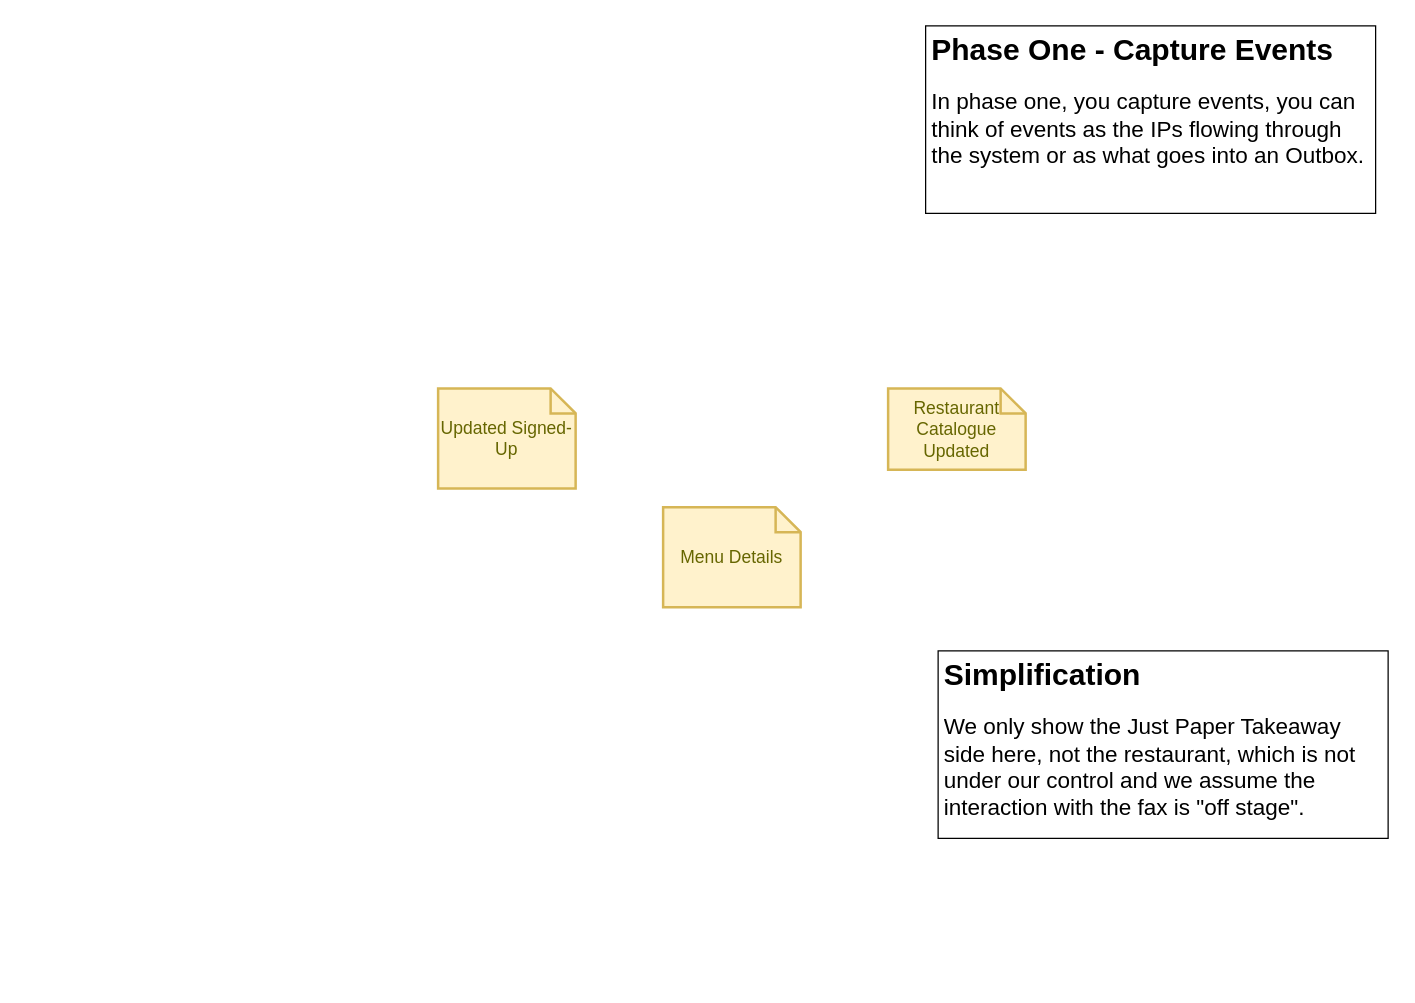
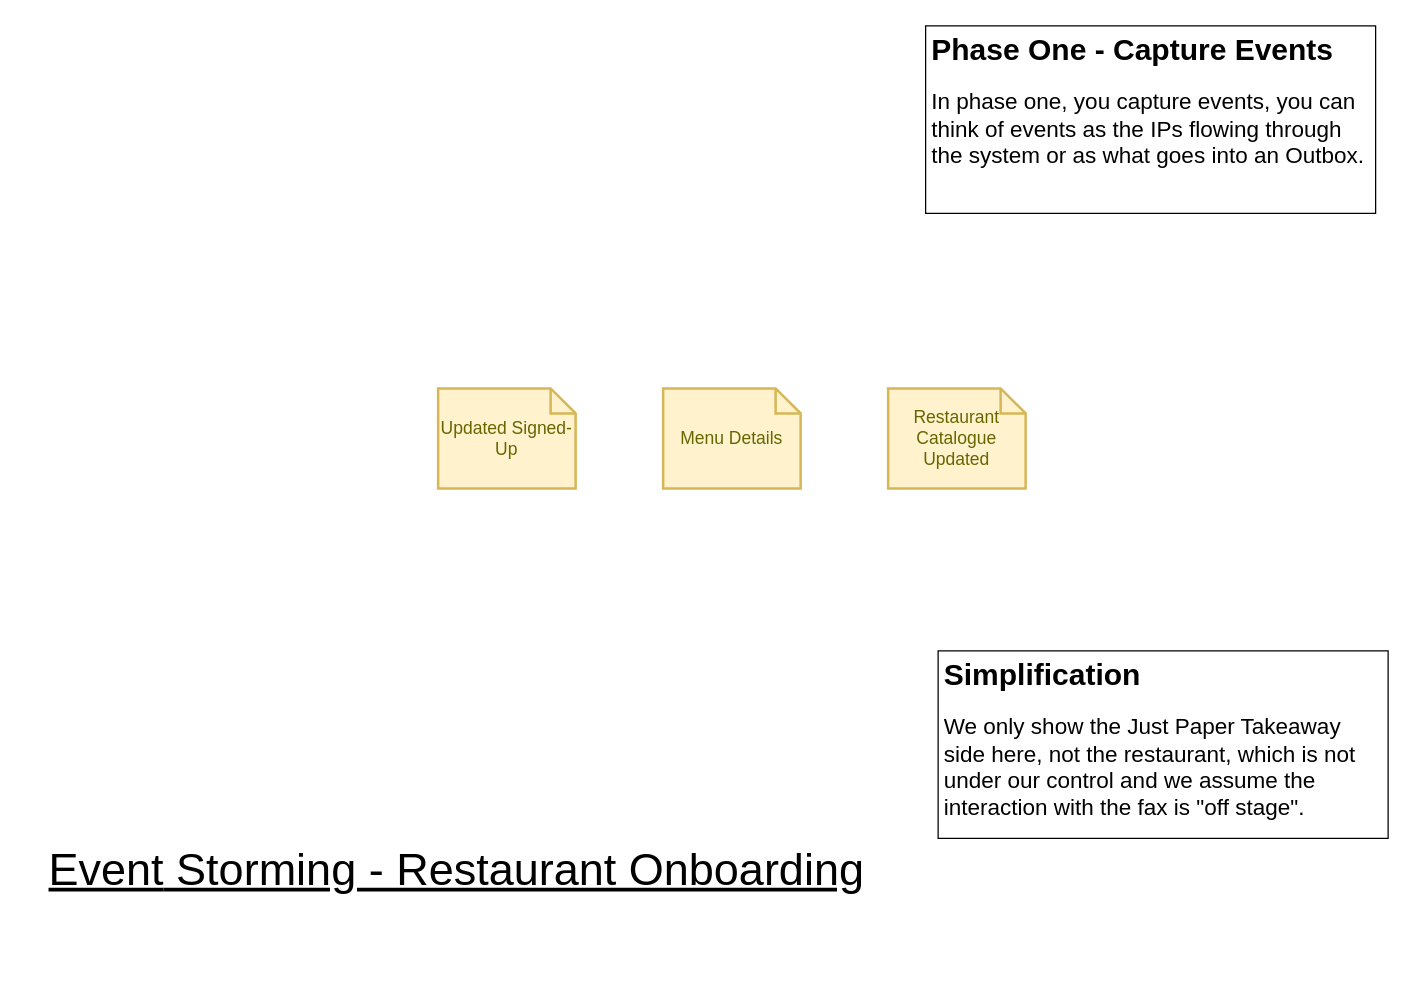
  <mxCell id="0" />
  <mxCell id="1" parent="0" />
  <mxCell id="2" value="Updated Signed-Up" style="shape=note;strokeWidth=2;fontSize=14;size=20;whiteSpace=wrap;html=1;fillColor=#fff2cc;strokeColor=#d6b656;fontColor=#666600;" parent="1" vertex="1"><mxGeometry x="350" y="310" width="110.0" height="80" as="geometry" /></mxCell>
+ <mxCell id="3" value="&lt;font style=&quot;font-size: 36px&quot;&gt;&lt;u&gt;&lt;font style=&quot;font-size: 36px&quot;&gt;Event&lt;/font&gt; Storming - Restaurant Onboarding&lt;/u&gt;&lt;/font&gt;" style="text;html=1;strokeColor=none;fillColor=none;align=center;verticalAlign=middle;whiteSpace=wrap;rounded=0;" parent="1" vertex="1"><mxGeometry x="20" y="610" width="690" height="170" as="geometry" /></mxCell>
  <mxCell id="4" value="&lt;h1&gt;Phase One - Capture Events&lt;/h1&gt;&lt;p&gt;&lt;span style=&quot;font-size: 18px&quot;&gt;In phase one, you capture events, you can think of events as the IPs flowing through the system or as what goes into an Outbox.&lt;/span&gt;&lt;/p&gt;" style="text;html=1;strokeColor=default;fillColor=none;spacing=5;spacingTop=-20;whiteSpace=wrap;overflow=hidden;rounded=0;" parent="1" vertex="1"><mxGeometry x="740" y="20" width="360" height="150" as="geometry" /></mxCell>
- <mxCell id="5" value="Menu Details" style="shape=note;strokeWidth=2;fontSize=14;size=20;whiteSpace=wrap;html=1;fillColor=#fff2cc;strokeColor=#d6b656;fontColor=#666600;" parent="1" vertex="1"><mxGeometry x="530" y="405" width="110.0" height="80" as="geometry" /></mxCell>
- <mxCell id="6" value="Restaurant Catalogue&lt;br&gt;Updated" style="shape=note;strokeWidth=2;fontSize=14;size=20;whiteSpace=wrap;html=1;fillColor=#fff2cc;strokeColor=#d6b656;fontColor=#666600;" parent="1" vertex="1"><mxGeometry x="710" y="310" width="110.0" height="65" as="geometry" /></mxCell>
+ <mxCell id="5" value="Menu Details" style="shape=note;strokeWidth=2;fontSize=14;size=20;whiteSpace=wrap;html=1;fillColor=#fff2cc;strokeColor=#d6b656;fontColor=#666600;" parent="1" vertex="1"><mxGeometry x="530" y="310" width="110.0" height="80" as="geometry" /></mxCell>
+ <mxCell id="6" value="Restaurant Catalogue&lt;br&gt;Updated" style="shape=note;strokeWidth=2;fontSize=14;size=20;whiteSpace=wrap;html=1;fillColor=#fff2cc;strokeColor=#d6b656;fontColor=#666600;" parent="1" vertex="1"><mxGeometry x="710" y="310" width="110.0" height="80" as="geometry" /></mxCell>
  <mxCell id="7" value="&lt;h1&gt;Simplification&lt;/h1&gt;&lt;p&gt;&lt;span style=&quot;font-size: 18px&quot;&gt;We only show the Just Paper Takeaway side here, not the restaurant, which is not under our control and we assume the interaction with the fax is &quot;off stage&quot;.&lt;/span&gt;&lt;/p&gt;" style="text;html=1;strokeColor=default;fillColor=none;spacing=5;spacingTop=-20;whiteSpace=wrap;overflow=hidden;rounded=0;" vertex="1" parent="1"><mxGeometry x="750" y="520" width="360" height="150" as="geometry" /></mxCell>
